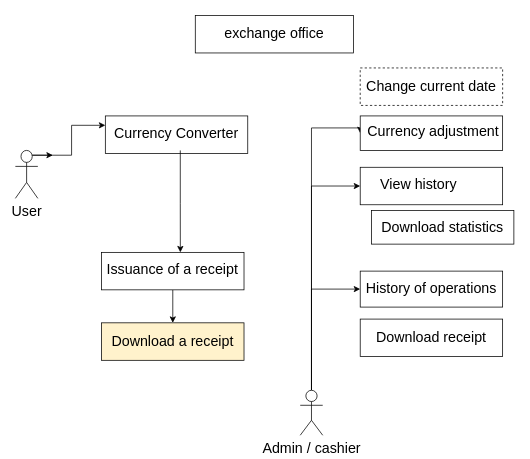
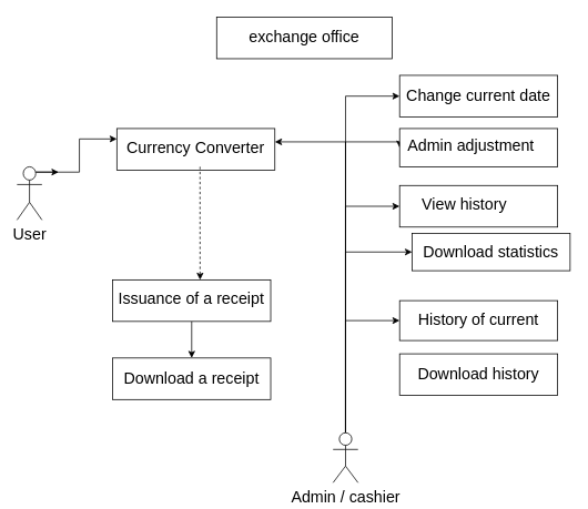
  <mxCell id="0" style=";html=1;" />
  <mxCell id="1" style=";html=1;" parent="0" />
  <mxCell id="2" value="exchange office" style="whiteSpace=wrap;html=1;fontSize=19;rounded=0;" parent="1" vertex="1"><mxGeometry x="260" y="20" width="211" height="50" as="geometry" /></mxCell>
  <mxCell id="3" style="edgeStyle=orthogonalEdgeStyle;rounded=0;orthogonalLoop=1;jettySize=auto;html=1;exitX=0.75;exitY=0.1;exitDx=0;exitDy=0;exitPerimeter=0;entryX=0;entryY=0.25;entryDx=0;entryDy=0;fontSize=19;" parent="1" source="5" target="13" edge="1"><mxGeometry relative="1" as="geometry" /></mxCell>
  <mxCell id="4" style="edgeStyle=orthogonalEdgeStyle;rounded=0;orthogonalLoop=1;jettySize=auto;html=1;exitX=0.75;exitY=0.1;exitDx=0;exitDy=0;exitPerimeter=0;fontSize=19;" parent="1" source="5" edge="1"><mxGeometry relative="1" as="geometry"><mxPoint x="70" y="206" as="targetPoint" /></mxGeometry></mxCell>
  <mxCell id="5" value="User" style="shape=umlActor;verticalLabelPosition=bottom;labelBackgroundColor=#ffffff;verticalAlign=top;html=1;outlineConnect=0;fontSize=19;" parent="1" vertex="1"><mxGeometry x="20" y="200" width="30" height="64" as="geometry" /></mxCell>
  <mxCell id="6" style="edgeStyle=orthogonalEdgeStyle;rounded=0;orthogonalLoop=1;jettySize=auto;html=1;exitX=0.5;exitY=0;exitDx=0;exitDy=0;exitPerimeter=0;entryX=0;entryY=0.5;entryDx=0;entryDy=0;" edge="1" parent="1" source="12" target="21"><mxGeometry relative="1" as="geometry"><Array as="points"><mxPoint x="415" y="170" /><mxPoint x="480" y="170" /></Array></mxGeometry></mxCell>
+ <mxCell id="7" style="edgeStyle=orthogonalEdgeStyle;rounded=0;orthogonalLoop=1;jettySize=auto;html=1;exitX=0.5;exitY=0;exitDx=0;exitDy=0;exitPerimeter=0;entryX=1;entryY=0.25;entryDx=0;entryDy=0;" edge="1" parent="1" source="12" target="15"><mxGeometry relative="1" as="geometry" /></mxCell>
+ <mxCell id="8" style="edgeStyle=orthogonalEdgeStyle;rounded=0;orthogonalLoop=1;jettySize=auto;html=1;exitX=0.5;exitY=0;exitDx=0;exitDy=0;exitPerimeter=0;entryX=0;entryY=0.5;entryDx=0;entryDy=0;" edge="1" parent="1" source="12" target="26"><mxGeometry relative="1" as="geometry" /></mxCell>
  <mxCell id="9" style="edgeStyle=orthogonalEdgeStyle;rounded=0;orthogonalLoop=1;jettySize=auto;html=1;exitX=0.5;exitY=0;exitDx=0;exitDy=0;exitPerimeter=0;entryX=0;entryY=0.5;entryDx=0;entryDy=0;fontSize=19;" edge="1" parent="1" source="12" target="23"><mxGeometry relative="1" as="geometry" /></mxCell>
+ <mxCell id="10" style="edgeStyle=orthogonalEdgeStyle;rounded=0;orthogonalLoop=1;jettySize=auto;html=1;exitX=0.5;exitY=0;exitDx=0;exitDy=0;exitPerimeter=0;entryX=0;entryY=0.5;entryDx=0;entryDy=0;fontSize=19;" edge="1" parent="1" source="12" target="25"><mxGeometry relative="1" as="geometry" /></mxCell>
  <mxCell id="11" style="edgeStyle=orthogonalEdgeStyle;rounded=0;orthogonalLoop=1;jettySize=auto;html=1;exitX=0.5;exitY=0;exitDx=0;exitDy=0;exitPerimeter=0;entryX=0;entryY=0.5;entryDx=0;entryDy=0;fontSize=19;" edge="1" parent="1" source="12" target="16"><mxGeometry relative="1" as="geometry" /></mxCell>
  <mxCell id="12" value="Admin / cashier" style="shape=umlActor;verticalLabelPosition=bottom;labelBackgroundColor=#ffffff;verticalAlign=top;html=1;outlineConnect=0;fontSize=19;" parent="1" vertex="1"><mxGeometry x="400" y="520" width="30" height="60" as="geometry" /></mxCell>
  <mxCell id="13" value="" style="rounded=0;whiteSpace=wrap;html=1;fontSize=19;" parent="1" vertex="1"><mxGeometry x="140" y="154" width="190" height="50" as="geometry" /></mxCell>
- <mxCell id="14" style="edgeStyle=orthogonalEdgeStyle;rounded=0;orthogonalLoop=1;jettySize=auto;html=1;exitX=0.5;exitY=1;exitDx=0;exitDy=0;entryX=0.556;entryY=-0.125;entryDx=0;entryDy=0;entryPerimeter=0;fontSize=19;" edge="1" parent="1" source="15" target="20"><mxGeometry relative="1" as="geometry" /></mxCell>
+ <mxCell id="14" style="edgeStyle=orthogonalEdgeStyle;rounded=0;orthogonalLoop=1;jettySize=auto;html=1;exitX=0.5;exitY=1;exitDx=0;exitDy=0;entryX=0.556;entryY=-0.125;entryDx=0;entryDy=0;entryPerimeter=0;fontSize=19;dashed=1;" edge="1" parent="1" source="15" target="20"><mxGeometry relative="1" as="geometry" /></mxCell>
  <mxCell id="15" value="Currency Converter" style="text;html=1;fontSize=19;" parent="1" vertex="1"><mxGeometry x="150" y="160" width="180" height="40" as="geometry" /></mxCell>
- <mxCell id="16" value="History of operations" style="rounded=0;whiteSpace=wrap;html=1;fontSize=19;" parent="1" vertex="1"><mxGeometry x="480" y="361" width="190" height="48" as="geometry" /></mxCell>
- <mxCell id="17" value="Download receipt" style="rounded=0;whiteSpace=wrap;html=1;fontSize=19;align=center;" parent="1" vertex="1"><mxGeometry x="480" y="425" width="190" height="50" as="geometry" /></mxCell>
+ <mxCell id="16" value="History of current" style="rounded=0;whiteSpace=wrap;html=1;fontSize=19;" parent="1" vertex="1"><mxGeometry x="480" y="361" width="190" height="48" as="geometry" /></mxCell>
+ <mxCell id="17" value="Download history" style="rounded=0;whiteSpace=wrap;html=1;fontSize=19;align=center;" parent="1" vertex="1"><mxGeometry x="480" y="425" width="190" height="50" as="geometry" /></mxCell>
  <mxCell id="18" style="edgeStyle=orthogonalEdgeStyle;rounded=0;orthogonalLoop=1;jettySize=auto;html=1;exitX=0.5;exitY=1;exitDx=0;exitDy=0;fontSize=19;" edge="1" parent="1" source="19" target="27"><mxGeometry relative="1" as="geometry" /></mxCell>
  <mxCell id="19" value="" style="rounded=0;whiteSpace=wrap;html=1;fontSize=19;" parent="1" vertex="1"><mxGeometry x="135" y="336" width="190" height="50" as="geometry" /></mxCell>
  <mxCell id="20" value="Issuance of a receipt" style="text;html=1;fontSize=19;" parent="1" vertex="1"><mxGeometry x="140" y="341" width="180" height="40" as="geometry" /></mxCell>
  <mxCell id="21" value="" style="rounded=0;whiteSpace=wrap;html=1;fontSize=19;align=center;" parent="1" vertex="1"><mxGeometry x="480" y="154" width="190" height="46" as="geometry" /></mxCell>
- <mxCell id="22" value="Currency adjustment" style="text;html=1;fontSize=19;" parent="1" vertex="1"><mxGeometry x="487.5" y="157" width="190" height="40" as="geometry" /></mxCell>
+ <mxCell id="22" value="Admin adjustment" style="text;html=1;fontSize=19;" parent="1" vertex="1"><mxGeometry x="487.5" y="157" width="190" height="40" as="geometry" /></mxCell>
  <mxCell id="23" value="" style="rounded=0;whiteSpace=wrap;html=1;fontSize=19;align=center;" parent="1" vertex="1"><mxGeometry x="480" y="222.5" width="190" height="50" as="geometry" /></mxCell>
  <mxCell id="24" value="View history" style="text;html=1;fontSize=19;" parent="1" vertex="1"><mxGeometry x="505" y="227.5" width="140" height="40" as="geometry" /></mxCell>
  <mxCell id="25" value="Download statistics" style="rounded=0;whiteSpace=wrap;html=1;fontSize=19;align=center;" parent="1" vertex="1"><mxGeometry x="495" y="280" width="190" height="45" as="geometry" /></mxCell>
- <mxCell id="26" value="&lt;font style=&quot;font-size: 19px&quot;&gt;Change current date&lt;/font&gt;" style="rounded=0;whiteSpace=wrap;html=1;dashed=1;" vertex="1" parent="1"><mxGeometry x="480" y="90" width="190" height="50" as="geometry" /></mxCell>
- <mxCell id="27" value="Download a receipt" style="rounded=0;whiteSpace=wrap;html=1;fontSize=19;fillColor=#fff2cc;" vertex="1" parent="1"><mxGeometry x="135" y="430" width="190" height="50" as="geometry" /></mxCell>
+ <mxCell id="26" value="&lt;font style=&quot;font-size: 19px&quot;&gt;Change current date&lt;/font&gt;" style="rounded=0;whiteSpace=wrap;html=1;" vertex="1" parent="1"><mxGeometry x="480" y="90" width="190" height="50" as="geometry" /></mxCell>
+ <mxCell id="27" value="Download a receipt" style="rounded=0;whiteSpace=wrap;html=1;fontSize=19;" vertex="1" parent="1"><mxGeometry x="135" y="430" width="190" height="50" as="geometry" /></mxCell>
